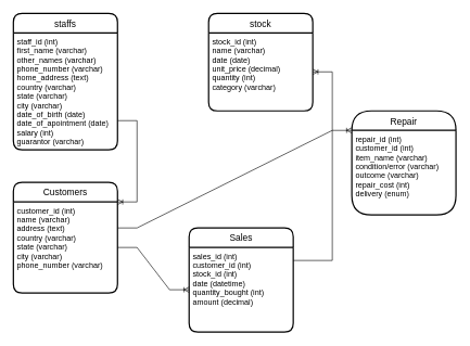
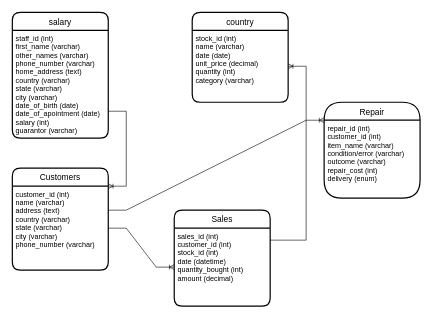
  <mxCell id="0" />
  <mxCell id="1" parent="0" />
- <mxCell id="2" value="staffs" style="swimlane;childLayout=stackLayout;horizontal=1;startSize=30;horizontalStack=0;rounded=1;fontSize=14;fontStyle=0;strokeWidth=2;resizeParent=0;resizeLast=1;shadow=0;dashed=0;align=center;" vertex="1" parent="1"><mxGeometry x="20" y="20" width="160" height="210" as="geometry" /></mxCell>
+ <mxCell id="2" value="salary" style="swimlane;childLayout=stackLayout;horizontal=1;startSize=30;horizontalStack=0;rounded=1;fontSize=14;fontStyle=0;strokeWidth=2;resizeParent=0;resizeLast=1;shadow=0;dashed=0;align=center;" vertex="1" parent="1"><mxGeometry x="20" y="20" width="160" height="210" as="geometry" /></mxCell>
  <mxCell id="3" value="staff_id (int)&#10;first_name (varchar)&#10;other_names (varchar)&#10;phone_number (varchar)&#10;home_address (text)&#10;country (varchar)&#10;state (varchar)&#10;city (varchar)&#10;date_of_birth (date)&#10;date_of_apointment (date)&#10;salary (int)&#10;guarantor (varchar)" style="align=left;strokeColor=none;fillColor=none;spacingLeft=4;fontSize=12;verticalAlign=top;resizable=0;rotatable=0;part=1;" vertex="1" parent="2"><mxGeometry y="30" width="160" height="180" as="geometry" /></mxCell>
  <mxCell id="4" style="edgeStyle=orthogonalEdgeStyle;rounded=0;orthogonalLoop=1;jettySize=auto;html=1;exitX=0.5;exitY=1;exitDx=0;exitDy=0;" edge="1" parent="2" source="3" target="3"><mxGeometry relative="1" as="geometry" /></mxCell>
- <mxCell id="5" value="stock" style="swimlane;childLayout=stackLayout;horizontal=1;startSize=30;horizontalStack=0;rounded=1;fontSize=14;fontStyle=0;strokeWidth=2;resizeParent=0;resizeLast=1;shadow=0;dashed=0;align=center;" vertex="1" parent="1"><mxGeometry x="320" y="20" width="160" height="150" as="geometry" /></mxCell>
+ <mxCell id="5" value="country" style="swimlane;childLayout=stackLayout;horizontal=1;startSize=30;horizontalStack=0;rounded=1;fontSize=14;fontStyle=0;strokeWidth=2;resizeParent=0;resizeLast=1;shadow=0;dashed=0;align=center;" vertex="1" parent="1"><mxGeometry x="320" y="20" width="160" height="150" as="geometry" /></mxCell>
  <mxCell id="6" value="stock_id (int)&#10;name (varchar)&#10;date (date)&#10;unit_price (decimal)&#10;quantity (int)&#10;category (varchar)" style="align=left;strokeColor=none;fillColor=none;spacingLeft=4;fontSize=12;verticalAlign=top;resizable=0;rotatable=0;part=1;" vertex="1" parent="5"><mxGeometry y="30" width="160" height="120" as="geometry" /></mxCell>
  <mxCell id="7" value="Sales" style="swimlane;childLayout=stackLayout;horizontal=1;startSize=30;horizontalStack=0;rounded=1;fontSize=14;fontStyle=0;strokeWidth=2;resizeParent=0;resizeLast=1;shadow=0;dashed=0;align=center;" vertex="1" parent="1"><mxGeometry x="290" y="350" width="160" height="160" as="geometry" /></mxCell>
  <mxCell id="8" value="sales_id (int)&#10;customer_id (int)&#10;stock_id (int)&#10;date (datetime)&#10;quantity_bought (int)&#10;amount (decimal)" style="align=left;strokeColor=none;fillColor=none;spacingLeft=4;fontSize=12;verticalAlign=top;resizable=0;rotatable=0;part=1;" vertex="1" parent="7"><mxGeometry y="30" width="160" height="130" as="geometry" /></mxCell>
  <mxCell id="9" value="Customers" style="swimlane;childLayout=stackLayout;horizontal=1;startSize=30;horizontalStack=0;rounded=1;fontSize=14;fontStyle=0;strokeWidth=2;resizeParent=0;resizeLast=1;shadow=0;dashed=0;align=center;" vertex="1" parent="1"><mxGeometry x="20" y="280" width="160" height="170" as="geometry" /></mxCell>
  <mxCell id="10" value="customer_id (int)&#10;name (varchar)&#10;address (text)&#10;country (varchar)&#10;state (varchar)&#10;city (varchar)&#10;phone_number (varchar)&#10;" style="align=left;strokeColor=none;fillColor=none;spacingLeft=4;fontSize=12;verticalAlign=top;resizable=0;rotatable=0;part=1;" vertex="1" parent="9"><mxGeometry y="30" width="160" height="140" as="geometry" /></mxCell>
  <mxCell id="11" value="Repair" style="swimlane;childLayout=stackLayout;horizontal=1;startSize=30;horizontalStack=0;rounded=1;fontSize=14;fontStyle=0;strokeWidth=2;resizeParent=0;resizeLast=1;shadow=0;dashed=0;align=center;arcSize=50;" vertex="1" parent="1"><mxGeometry x="540" y="170" width="160" height="160" as="geometry" /></mxCell>
  <mxCell id="12" value="repair_id (int)&#10;customer_id (int)&#10;item_name (varchar)&#10;condition/error (varchar)&#10;outcome (varchar)&#10;repair_cost (int)&#10;delivery (enum)&#10;" style="align=left;strokeColor=none;fillColor=none;spacingLeft=4;fontSize=12;verticalAlign=top;resizable=0;rotatable=0;part=1;" vertex="1" parent="11"><mxGeometry y="30" width="160" height="100" as="geometry" /></mxCell>
  <mxCell id="13" value="&#10;&#10;&#10;" style="align=left;strokeColor=none;fillColor=none;spacingLeft=4;fontSize=12;verticalAlign=top;resizable=0;rotatable=0;part=1;" vertex="1" parent="11"><mxGeometry y="130" width="160" height="30" as="geometry" /></mxCell>
  <mxCell id="14" value="" style="edgeStyle=entityRelationEdgeStyle;fontSize=12;html=1;endArrow=ERoneToMany;rounded=0;" edge="1" parent="1" source="10" target="8"><mxGeometry width="100" height="100" relative="1" as="geometry"><mxPoint x="330" y="310" as="sourcePoint" /><mxPoint x="430" y="210" as="targetPoint" /></mxGeometry></mxCell>
  <mxCell id="15" value="" style="edgeStyle=entityRelationEdgeStyle;fontSize=12;html=1;endArrow=ERoneToMany;rounded=0;" edge="1" parent="1" target="6"><mxGeometry width="100" height="100" relative="1" as="geometry"><mxPoint x="450" y="400" as="sourcePoint" /><mxPoint x="430" y="210" as="targetPoint" /></mxGeometry></mxCell>
  <mxCell id="16" value="" style="edgeStyle=entityRelationEdgeStyle;fontSize=12;html=1;endArrow=ERoneToMany;rounded=0;exitX=1;exitY=0.75;exitDx=0;exitDy=0;entryX=1;entryY=0;entryDx=0;entryDy=0;" edge="1" parent="1" source="3" target="10"><mxGeometry width="100" height="100" relative="1" as="geometry"><mxPoint x="330" y="310" as="sourcePoint" /><mxPoint x="430" y="210" as="targetPoint" /></mxGeometry></mxCell>
  <mxCell id="17" value="" style="edgeStyle=entityRelationEdgeStyle;fontSize=12;html=1;endArrow=ERoneToMany;rounded=0;entryX=0;entryY=0;entryDx=0;entryDy=0;" edge="1" parent="1" target="12"><mxGeometry width="100" height="100" relative="1" as="geometry"><mxPoint x="180" y="350" as="sourcePoint" /><mxPoint x="430" y="210" as="targetPoint" /></mxGeometry></mxCell>
